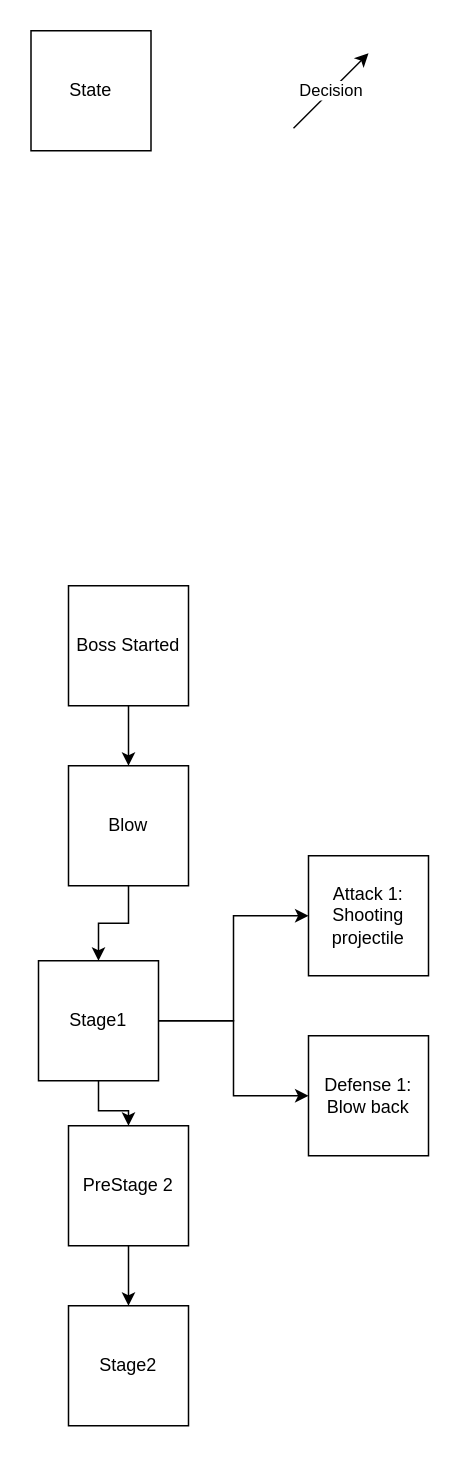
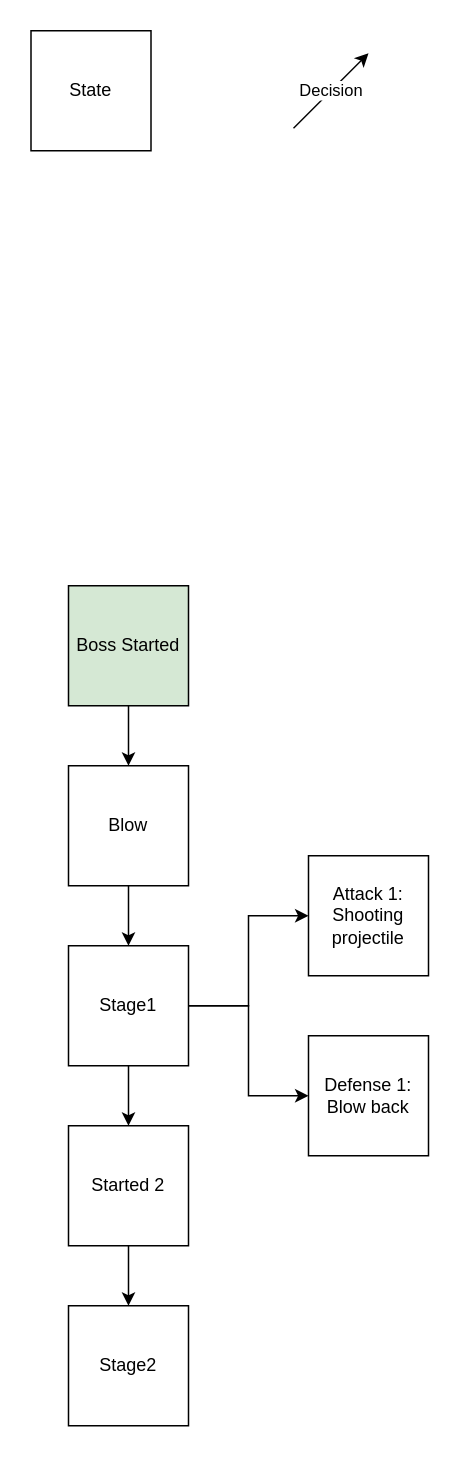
  <mxCell id="0" />
  <mxCell id="1" parent="0" />
  <mxCell id="2" value="State" style="whiteSpace=wrap;html=1;aspect=fixed;" vertex="1" parent="1"><mxGeometry x="20" y="20" width="80" height="80" as="geometry" /></mxCell>
  <mxCell id="3" style="edgeStyle=orthogonalEdgeStyle;rounded=0;orthogonalLoop=1;jettySize=auto;html=1;" edge="1" parent="1" source="4" target="6"><mxGeometry relative="1" as="geometry" /></mxCell>
- <mxCell id="4" value="Boss Started" style="whiteSpace=wrap;html=1;aspect=fixed;" vertex="1" parent="1"><mxGeometry x="45" y="390" width="80" height="80" as="geometry" /></mxCell>
+ <mxCell id="4" value="Boss Started" style="whiteSpace=wrap;html=1;aspect=fixed;fillColor=#d5e8d4;" vertex="1" parent="1"><mxGeometry x="45" y="390" width="80" height="80" as="geometry" /></mxCell>
  <mxCell id="5" style="edgeStyle=orthogonalEdgeStyle;rounded=0;orthogonalLoop=1;jettySize=auto;html=1;" edge="1" parent="1" source="6" target="10"><mxGeometry relative="1" as="geometry" /></mxCell>
  <mxCell id="6" value="Blow" style="whiteSpace=wrap;html=1;aspect=fixed;" vertex="1" parent="1"><mxGeometry x="45" y="510" width="80" height="80" as="geometry" /></mxCell>
  <mxCell id="7" style="edgeStyle=orthogonalEdgeStyle;rounded=0;orthogonalLoop=1;jettySize=auto;html=1;" edge="1" parent="1" source="10" target="12"><mxGeometry relative="1" as="geometry" /></mxCell>
  <mxCell id="8" style="edgeStyle=orthogonalEdgeStyle;rounded=0;orthogonalLoop=1;jettySize=auto;html=1;entryX=0;entryY=0.5;entryDx=0;entryDy=0;" edge="1" parent="1" source="10" target="14"><mxGeometry relative="1" as="geometry" /></mxCell>
  <mxCell id="9" style="edgeStyle=orthogonalEdgeStyle;rounded=0;orthogonalLoop=1;jettySize=auto;html=1;" edge="1" parent="1" source="10" target="15"><mxGeometry relative="1" as="geometry" /></mxCell>
- <mxCell id="10" value="Stage1" style="whiteSpace=wrap;html=1;aspect=fixed;" vertex="1" parent="1"><mxGeometry x="25" y="640" width="80" height="80" as="geometry" /></mxCell>
+ <mxCell id="10" value="Stage1" style="whiteSpace=wrap;html=1;aspect=fixed;" vertex="1" parent="1"><mxGeometry x="45" y="630" width="80" height="80" as="geometry" /></mxCell>
  <mxCell id="11" style="edgeStyle=orthogonalEdgeStyle;rounded=0;orthogonalLoop=1;jettySize=auto;html=1;" edge="1" parent="1" source="12" target="13"><mxGeometry relative="1" as="geometry" /></mxCell>
- <mxCell id="12" value="PreStage 2" style="whiteSpace=wrap;html=1;aspect=fixed;" vertex="1" parent="1"><mxGeometry x="45" y="750" width="80" height="80" as="geometry" /></mxCell>
+ <mxCell id="12" value="Started 2" style="whiteSpace=wrap;html=1;aspect=fixed;" vertex="1" parent="1"><mxGeometry x="45" y="750" width="80" height="80" as="geometry" /></mxCell>
  <mxCell id="13" value="Stage2" style="whiteSpace=wrap;html=1;aspect=fixed;" vertex="1" parent="1"><mxGeometry x="45" y="870" width="80" height="80" as="geometry" /></mxCell>
  <mxCell id="14" value="Attack 1: Shooting projectile" style="whiteSpace=wrap;html=1;aspect=fixed;" vertex="1" parent="1"><mxGeometry x="205" y="570" width="80" height="80" as="geometry" /></mxCell>
  <mxCell id="15" value="Defense 1:&lt;br&gt;Blow back" style="whiteSpace=wrap;html=1;aspect=fixed;" vertex="1" parent="1"><mxGeometry x="205" y="690" width="80" height="80" as="geometry" /></mxCell>
  <mxCell id="16" value="Decision" style="endArrow=classic;html=1;" edge="1" parent="1"><mxGeometry width="50" height="50" relative="1" as="geometry"><mxPoint x="195" y="85" as="sourcePoint" /><mxPoint x="245" y="35" as="targetPoint" /></mxGeometry></mxCell>
